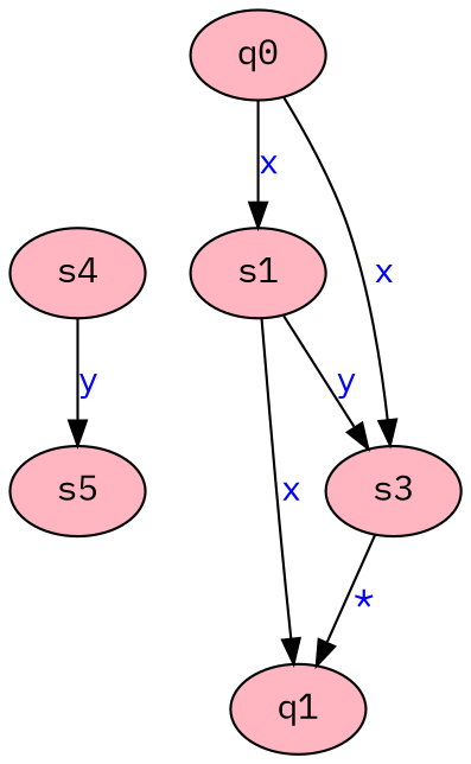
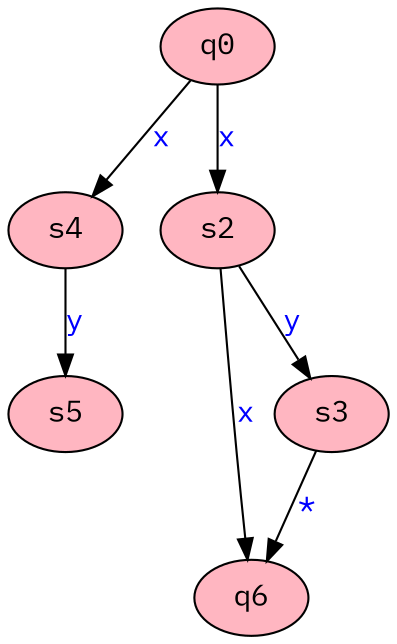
  digraph {
    fontname="IBM Plex Mono"
    node [fillcolor=lightpink fontname="IBM Plex Mono" style=filled]
    edge [fontname="IBM Plex Mono"]
    q0
    s4
-   s2 [label=s1]
+   s2
    s5
    s3
-   q1
-   q0 -> s3 [label=<<font color="blue">x</font>>]
+   q1 [label=q6]
+   q0 -> s4 [label=<<font color="blue">x</font>>]
    q0 -> s2 [label=<<font color="blue">x</font>>]
    s4 -> s5 [label=<<font color="blue">y</font>>]
    s2 -> s3 [label=<<font color="blue">y</font>>]
    s2 -> q1 [label=<<font color="blue">x</font>>]
    s3 -> q1 [label=<<font color="blue">*</font>>]
  }
